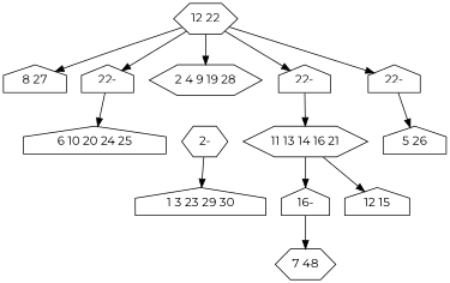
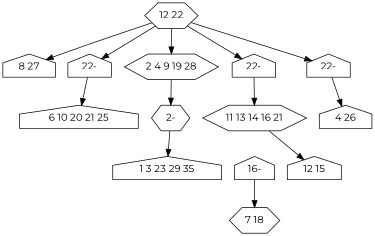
  digraph {
    fontname=Montserrat
    node [fontname=Montserrat shape=house]
    edge [fontname=Montserrat]
    n1 [label="12 22" shape=hexagon]
    n2 [label="8 27"]
    n3 [label="22-"]
    n4 [label="2 4 9 19 28" shape=hexagon]
    n5 [label="22-"]
    n6 [label="22-"]
-   n7 [label="6 10 20 24 25"]
+   n7 [label="6 10 20 21 25"]
    n8 [label="2-" shape=hexagon]
    n9 [label="11 13 14 16 21" shape=hexagon]
-   n10 [label="5 26"]
-   n11 [label="1 3 23 29 30"]
+   n10 [label="4 26"]
+   n11 [label="1 3 23 29 35"]
    n12 [label="16-"]
    n13 [label="12 15"]
-   n14 [label="7 48" shape=hexagon]
+   n14 [label="7 18" shape=hexagon]
    n1 -> n2
    n1 -> n3
    n1 -> n4
    n1 -> n5
    n1 -> n6
    n3 -> n7
+   n4 -> n8
    n5 -> n9
    n6 -> n10
    n8 -> n11
-   n9 -> n12
    n9 -> n13
    n12 -> n14
  }
